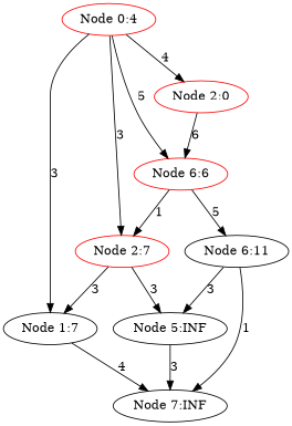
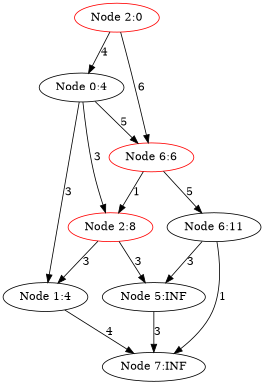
  digraph {
-   "Node 0:4" [color=red]
-   "Node 1:7"
-   "Node 2:7" [color=red]
+   "Node 0:4" [color=black]
+   "Node 1:7" [label="Node 1:4"]
+   "Node 2:7" [color=red label="Node 2:8"]
    n4 [color=red label="Node 6:6"]
    "Node 7:INF"
    "Node 5:INF"
    "Node 6:11"
    n8 [color=red label="Node 2:0"]
    "Node 0:4" -> "Node 1:7" [label=3]
    "Node 0:4" -> "Node 2:7" [label=3]
    "Node 0:4" -> n4 [label=5]
    "Node 1:7" -> "Node 7:INF" [label=4]
    "Node 2:7" -> "Node 1:7" [label=3]
    "Node 2:7" -> "Node 5:INF" [label=3]
    n4 -> "Node 2:7" [label=1]
    n4 -> "Node 6:11" [label=5]
    "Node 5:INF" -> "Node 7:INF" [label=3]
    "Node 6:11" -> "Node 7:INF" [label=1]
    "Node 6:11" -> "Node 5:INF" [label=3]
-   "Node 0:4" -> n8 [label=4]
+   n8 -> "Node 0:4" [label=4]
    n8 -> n4 [label=6]
  }
